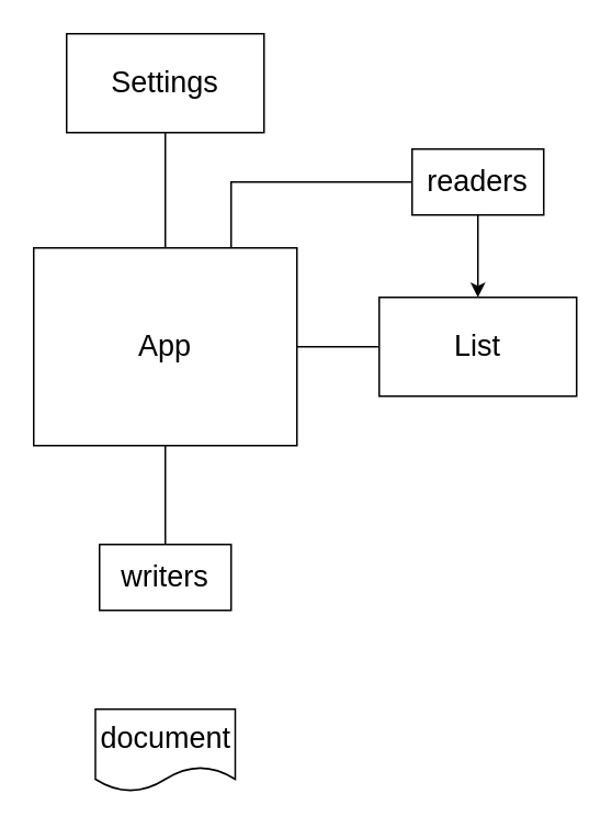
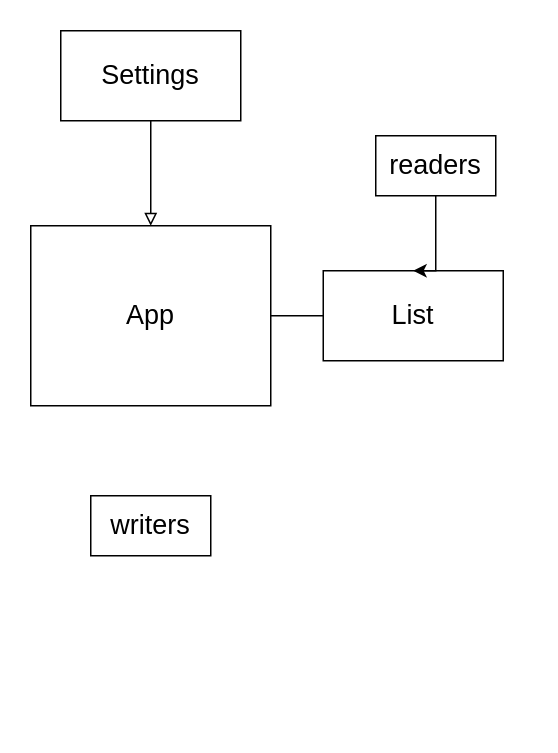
  <mxCell id="0" />
  <mxCell id="1" parent="0" />
  <mxCell id="2" value="" style="edgeStyle=orthogonalEdgeStyle;rounded=0;orthogonalLoop=1;jettySize=auto;html=1;endArrow=none;endFill=0;" edge="1" parent="1" source="3" target="11"><mxGeometry relative="1" as="geometry" /></mxCell>
- <mxCell id="3" value="&lt;font style=&quot;font-size: 18px&quot;&gt;List&lt;/font&gt;" style="rounded=0;whiteSpace=wrap;html=1;" parent="1" vertex="1"><mxGeometry x="230" y="180" width="120" height="60" as="geometry" /></mxCell>
- <mxCell id="4" value="" style="edgeStyle=orthogonalEdgeStyle;rounded=0;orthogonalLoop=1;jettySize=auto;html=1;entryX=0.5;entryY=0;entryDx=0;entryDy=0;exitX=0.5;exitY=1;exitDx=0;exitDy=0;endArrow=none;endFill=0;" edge="1" parent="1" source="5" target="11"><mxGeometry relative="1" as="geometry"><mxPoint x="240" y="110" as="sourcePoint" /><mxPoint x="100" y="160" as="targetPoint" /></mxGeometry></mxCell>
+ <mxCell id="3" value="&lt;font style=&quot;font-size: 18px&quot;&gt;List&lt;/font&gt;" style="rounded=0;whiteSpace=wrap;html=1;" parent="1" vertex="1"><mxGeometry x="215" y="180" width="120" height="60" as="geometry" /></mxCell>
+ <mxCell id="4" value="" style="edgeStyle=orthogonalEdgeStyle;rounded=0;orthogonalLoop=1;jettySize=auto;html=1;entryX=0.5;entryY=0;entryDx=0;entryDy=0;exitX=0.5;exitY=1;exitDx=0;exitDy=0;endArrow=block;endFill=0;" edge="1" parent="1" source="5" target="11"><mxGeometry relative="1" as="geometry"><mxPoint x="240" y="110" as="sourcePoint" /><mxPoint x="100" y="160" as="targetPoint" /></mxGeometry></mxCell>
  <mxCell id="5" value="&lt;font style=&quot;font-size: 18px&quot;&gt;Settings&lt;/font&gt;" style="rounded=0;whiteSpace=wrap;html=1;" parent="1" vertex="1"><mxGeometry x="40" y="20" width="120" height="60" as="geometry" /></mxCell>
  <mxCell id="6" value="&lt;font style=&quot;font-size: 18px&quot;&gt;writers&lt;/font&gt;" style="rounded=0;whiteSpace=wrap;html=1;" parent="1" vertex="1"><mxGeometry x="60" y="330" width="80" height="40" as="geometry" /></mxCell>
  <mxCell id="7" style="edgeStyle=orthogonalEdgeStyle;rounded=0;orthogonalLoop=1;jettySize=auto;html=1;endArrow=classic;endFill=1;entryX=0.5;entryY=0;entryDx=0;entryDy=0;" edge="1" parent="1" source="8" target="3"><mxGeometry relative="1" as="geometry"><mxPoint x="450" y="170" as="targetPoint" /><Array as="points"><mxPoint x="290" y="150" /><mxPoint x="290" y="150" /></Array></mxGeometry></mxCell>
  <mxCell id="8" value="&lt;font style=&quot;font-size: 18px&quot;&gt;readers&lt;/font&gt;" style="rounded=0;whiteSpace=wrap;html=1;" vertex="1" parent="1"><mxGeometry x="250" y="90" width="80" height="40" as="geometry" /></mxCell>
- <mxCell id="9" value="" style="edgeStyle=orthogonalEdgeStyle;rounded=0;orthogonalLoop=1;jettySize=auto;html=1;endArrow=none;endFill=0;" edge="1" parent="1" source="11" target="6"><mxGeometry relative="1" as="geometry" /></mxCell>
- <mxCell id="10" value="" style="edgeStyle=orthogonalEdgeStyle;rounded=0;orthogonalLoop=1;jettySize=auto;html=1;endArrow=none;endFill=0;entryX=0;entryY=0.5;entryDx=0;entryDy=0;exitX=0.75;exitY=0;exitDx=0;exitDy=0;" edge="1" parent="1" source="11" target="8"><mxGeometry relative="1" as="geometry"><mxPoint x="-60" y="210" as="targetPoint" /><Array as="points"><mxPoint x="140" y="110" /></Array></mxGeometry></mxCell>
  <mxCell id="11" value="&lt;font style=&quot;font-size: 18px&quot;&gt;App&lt;/font&gt;" style="rounded=0;whiteSpace=wrap;html=1;" vertex="1" parent="1"><mxGeometry x="20" y="150" width="160" height="120" as="geometry" /></mxCell>
- <mxCell id="12" value="&lt;font style=&quot;font-size: 18px&quot;&gt;document&lt;/font&gt;" style="shape=document;whiteSpace=wrap;html=1;boundedLbl=1;" vertex="1" parent="1"><mxGeometry x="57.5" y="430" width="85" height="50" as="geometry" /></mxCell>
